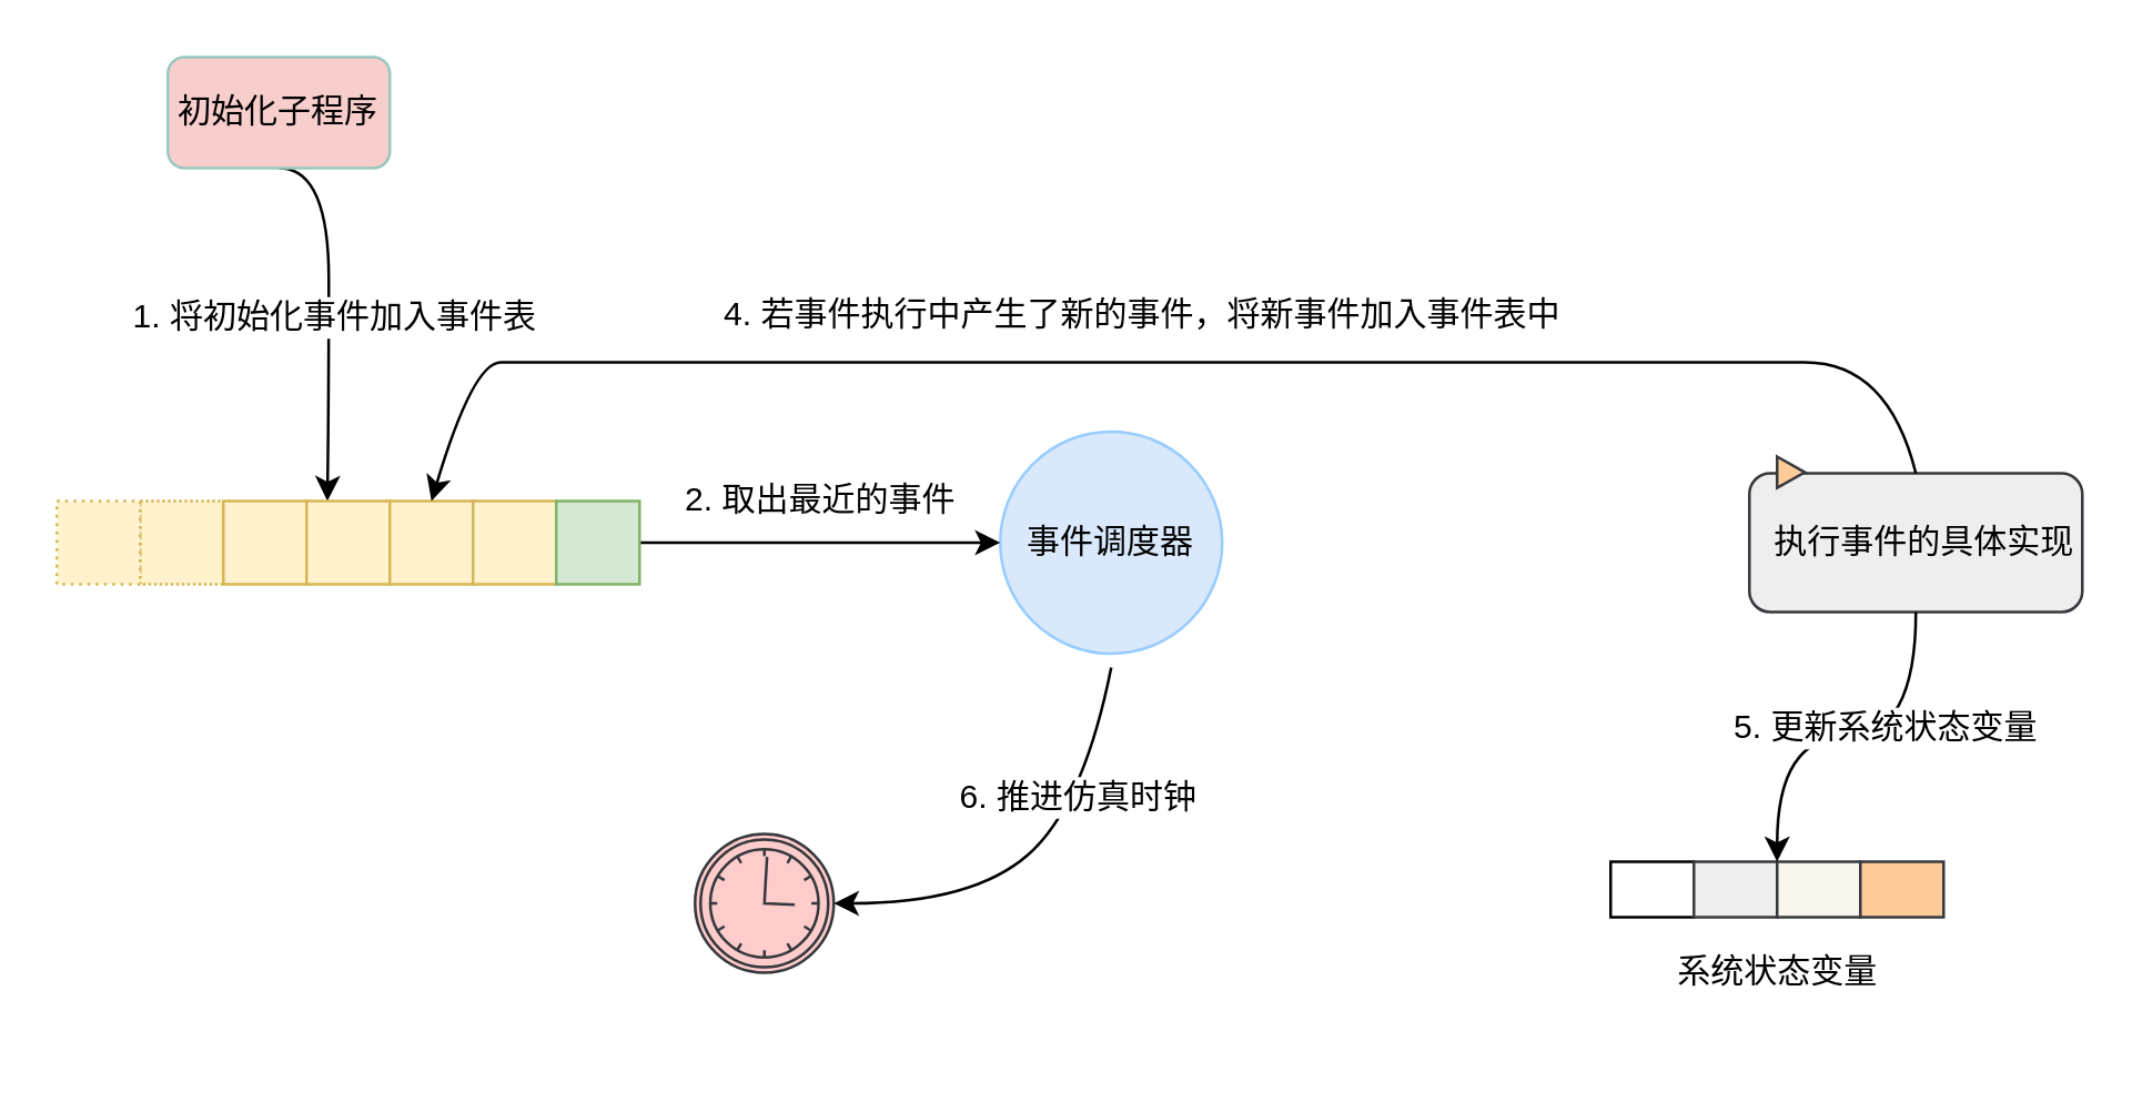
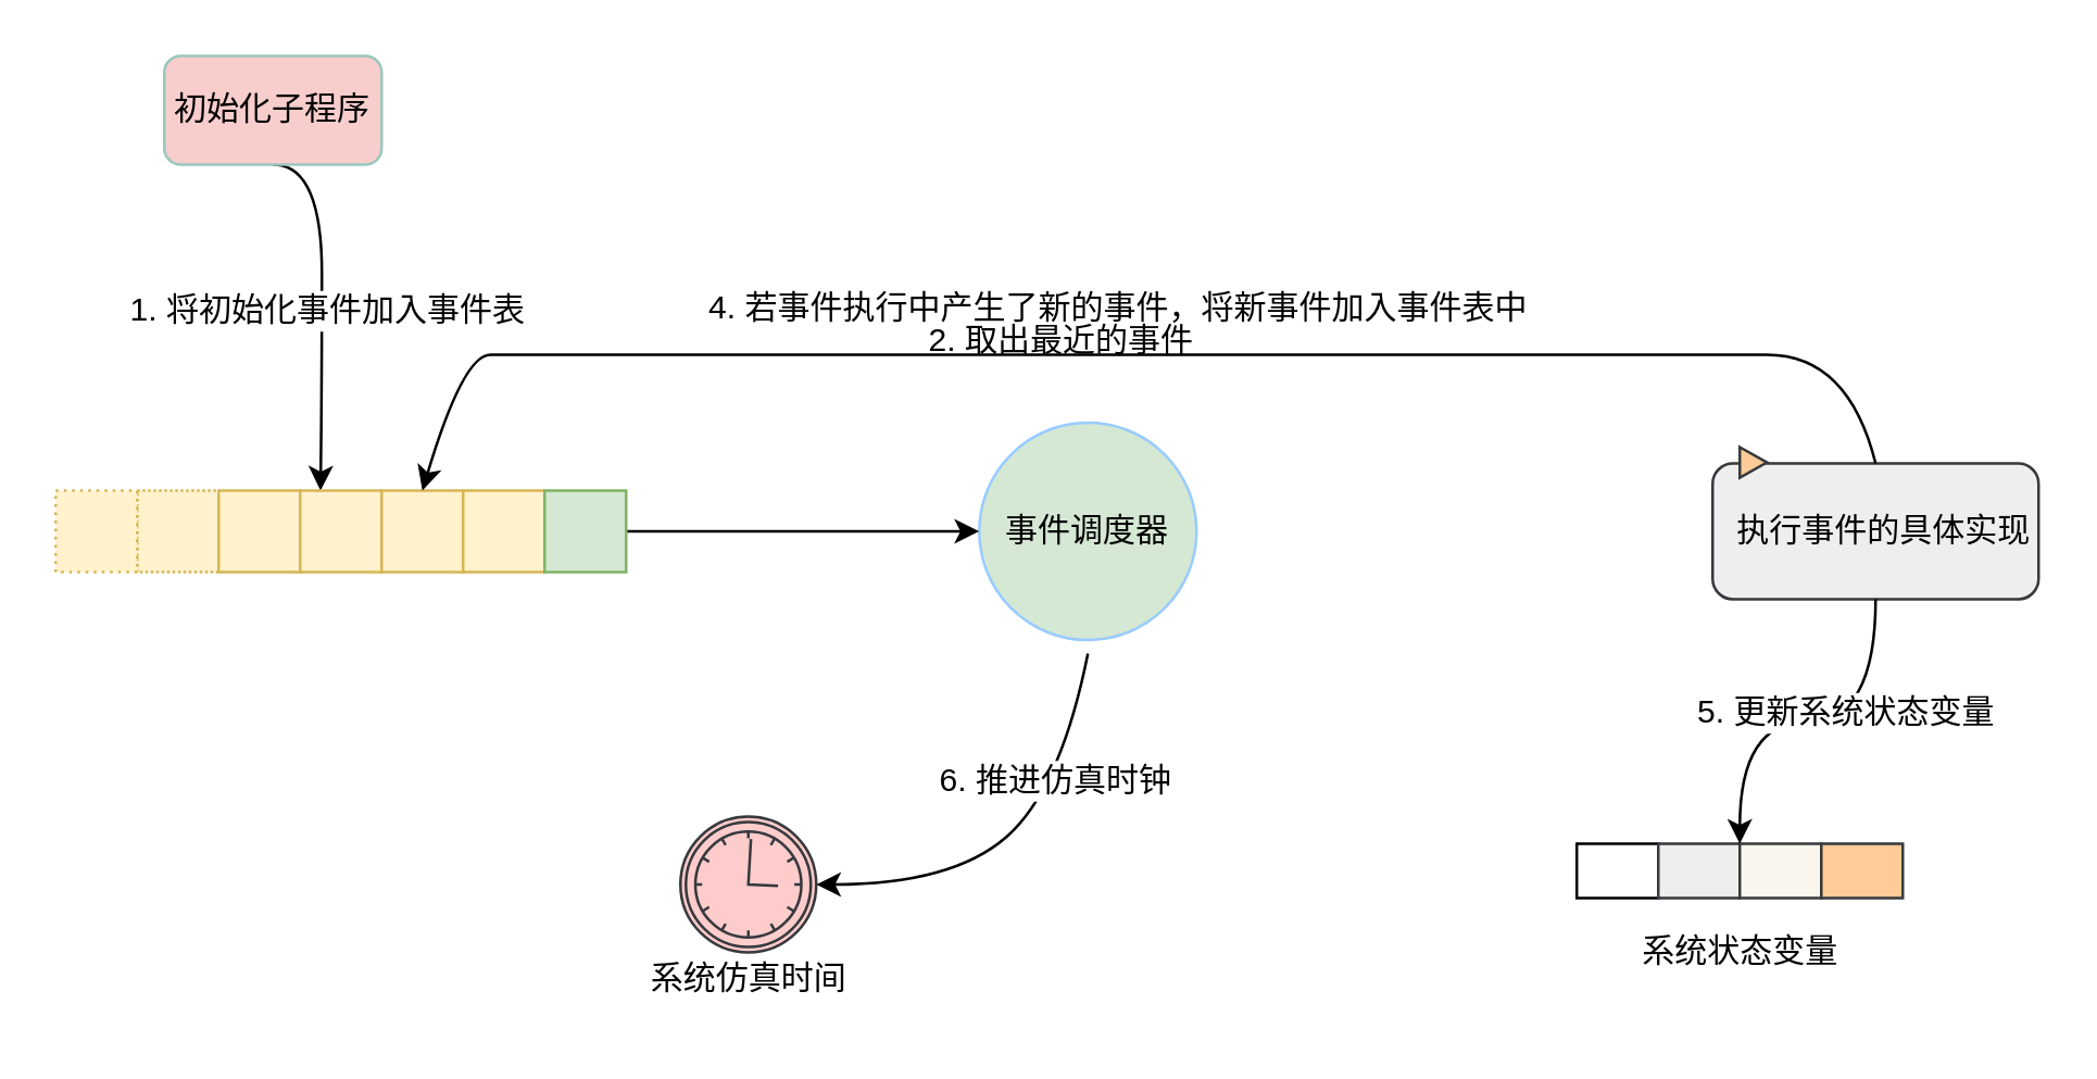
  <mxCell id="0" />
  <mxCell id="1" parent="0" />
  <mxCell id="2" value="" style="group" parent="1" vertex="1" connectable="0"><mxGeometry x="580" y="310" width="150" height="50" as="geometry" /></mxCell>
  <mxCell id="3" value="" style="rounded=0;whiteSpace=wrap;html=1;strokeWidth=1;" parent="2" vertex="1"><mxGeometry width="30" height="20" as="geometry" /></mxCell>
  <mxCell id="4" value="" style="rounded=0;whiteSpace=wrap;html=1;strokeWidth=1;fillColor=#eeeeee;strokeColor=#36393d;" parent="2" vertex="1"><mxGeometry x="30" width="30" height="20" as="geometry" /></mxCell>
  <mxCell id="5" value="" style="rounded=0;whiteSpace=wrap;html=1;strokeWidth=1;fillColor=#f9f7ed;strokeColor=#36393d;" parent="2" vertex="1"><mxGeometry x="60" width="30" height="20" as="geometry" /></mxCell>
  <mxCell id="6" value="" style="rounded=0;whiteSpace=wrap;html=1;strokeWidth=1;fillColor=#ffcc99;strokeColor=#36393d;" parent="2" vertex="1"><mxGeometry x="90" width="30" height="20" as="geometry" /></mxCell>
  <mxCell id="7" value="系统状态变量" style="text;html=1;align=center;verticalAlign=middle;resizable=0;points=[];autosize=1;" parent="2" vertex="1"><mxGeometry x="15" y="30" width="90" height="20" as="geometry" /></mxCell>
  <mxCell id="8" style="edgeStyle=orthogonalEdgeStyle;rounded=0;orthogonalLoop=1;jettySize=auto;html=1;curved=1;entryX=0.25;entryY=0;entryDx=0;entryDy=0;exitX=0.5;exitY=1;exitDx=0;exitDy=0;" parent="1" source="10" target="19" edge="1"><mxGeometry relative="1" as="geometry"><mxPoint x="200" y="160" as="targetPoint" /><Array as="points"><mxPoint x="118" y="60" /><mxPoint x="118" y="140" /></Array></mxGeometry></mxCell>
  <mxCell id="9" value="&lt;font color=&quot;#000000&quot; style=&quot;font-size: 12px&quot;&gt;1. 将初始化事件加入事件表&lt;/font&gt;" style="edgeLabel;html=1;align=center;verticalAlign=middle;resizable=0;points=[];fontColor=#6666FF;" parent="8" vertex="1" connectable="0"><mxGeometry x="0.029" y="1" relative="1" as="geometry"><mxPoint as="offset" /></mxGeometry></mxCell>
  <mxCell id="10" value="初始化子程序" style="rounded=1;whiteSpace=wrap;html=1;fillColor=#f8cecc;strokeColor=#9AC7BF;" parent="1" vertex="1"><mxGeometry x="60" y="20" width="80" height="40" as="geometry" /></mxCell>
  <mxCell id="11" value="" style="group" parent="1" vertex="1" connectable="0"><mxGeometry x="630" y="164" width="120" height="56" as="geometry" /></mxCell>
  <mxCell id="12" value="&amp;nbsp; 执行事件的具体实现" style="whiteSpace=wrap;html=1;strokeWidth=1;rounded=1;fillColor=#eeeeee;strokeColor=#36393d;" parent="11" vertex="1"><mxGeometry y="6" width="120" height="50" as="geometry" /></mxCell>
  <mxCell id="13" value="" style="triangle;whiteSpace=wrap;html=1;fillColor=#ffcc99;strokeColor=#36393d;" parent="11" vertex="1"><mxGeometry x="10" width="10" height="11.25" as="geometry" /></mxCell>
- <mxCell id="14" value="2. 取出最近的事件" style="text;html=1;align=center;verticalAlign=middle;resizable=0;points=[];autosize=1;" parent="1" vertex="1"><mxGeometry x="240" y="170" width="110" height="20" as="geometry" /></mxCell>
- <mxCell id="15" value="事件调度器" style="ellipse;whiteSpace=wrap;html=1;aspect=fixed;strokeWidth=1;fillColor=#DAE8FC;strokeColor=#99CCFF;" parent="1" vertex="1"><mxGeometry x="360" y="155" width="80" height="80" as="geometry" /></mxCell>
+ <mxCell id="14" value="2. 取出最近的事件" style="text;html=1;align=center;verticalAlign=middle;resizable=0;points=[];autosize=1;" parent="1" vertex="1"><mxGeometry x="335" y="115" width="110" height="20" as="geometry" /></mxCell>
+ <mxCell id="15" value="事件调度器" style="ellipse;whiteSpace=wrap;html=1;aspect=fixed;strokeWidth=1;fillColor=#d5e8d4;strokeColor=#99CCFF;" parent="1" vertex="1"><mxGeometry x="360" y="155" width="80" height="80" as="geometry" /></mxCell>
  <mxCell id="16" value="" style="endArrow=classic;html=1;exitX=1;exitY=0.5;exitDx=0;exitDy=0;entryX=0;entryY=0.5;entryDx=0;entryDy=0;" parent="1" source="22" target="15" edge="1"><mxGeometry x="20" y="350" width="50" height="50" as="geometry"><mxPoint x="180" y="215" as="sourcePoint" /><mxPoint x="230" y="165" as="targetPoint" /></mxGeometry></mxCell>
  <mxCell id="17" value="" style="whiteSpace=wrap;html=1;aspect=fixed;strokeWidth=1;dashed=1;dashPattern=1 1;fillColor=#fff2cc;strokeColor=#d6b656;" parent="1" vertex="1"><mxGeometry x="50" y="180" width="30" height="30" as="geometry" /></mxCell>
  <mxCell id="18" value="" style="whiteSpace=wrap;html=1;aspect=fixed;strokeWidth=1;fillColor=#fff2cc;strokeColor=#d6b656;" parent="1" vertex="1"><mxGeometry x="80" y="180" width="30" height="30" as="geometry" /></mxCell>
  <mxCell id="19" value="" style="whiteSpace=wrap;html=1;aspect=fixed;strokeWidth=1;fillColor=#fff2cc;strokeColor=#d6b656;" parent="1" vertex="1"><mxGeometry x="110" y="180" width="30" height="30" as="geometry" /></mxCell>
  <mxCell id="20" value="" style="whiteSpace=wrap;html=1;aspect=fixed;strokeWidth=1;fillColor=#fff2cc;strokeColor=#d6b656;" parent="1" vertex="1"><mxGeometry x="140" y="180" width="30" height="30" as="geometry" /></mxCell>
  <mxCell id="21" value="" style="whiteSpace=wrap;html=1;aspect=fixed;strokeWidth=1;fillColor=#fff2cc;strokeColor=#d6b656;" parent="1" vertex="1"><mxGeometry x="170" y="180" width="30" height="30" as="geometry" /></mxCell>
  <mxCell id="22" value="" style="whiteSpace=wrap;html=1;aspect=fixed;strokeWidth=1;fillColor=#d5e8d4;strokeColor=#82b366;" parent="1" vertex="1"><mxGeometry x="200" y="180" width="30" height="30" as="geometry" /></mxCell>
  <mxCell id="23" value="" style="whiteSpace=wrap;html=1;aspect=fixed;strokeWidth=1;dashed=1;dashPattern=1 2;fillColor=#fff2cc;strokeColor=#d6b656;" parent="1" vertex="1"><mxGeometry x="20" y="180" width="30" height="30" as="geometry" /></mxCell>
  <mxCell id="24" value="" style="group" parent="1" vertex="1" connectable="0"><mxGeometry x="230" y="300" width="90" height="75" as="geometry" /></mxCell>
+ <mxCell id="25" value="系统仿真时间" style="text;html=1;align=center;verticalAlign=middle;resizable=0;points=[];autosize=1;" parent="24" vertex="1"><mxGeometry y="50" width="90" height="20" as="geometry" /></mxCell>
  <mxCell id="26" value="" style="shape=mxgraph.bpmn.shape;html=1;verticalLabelPosition=bottom;labelBackgroundColor=#ffffff;verticalAlign=top;align=center;perimeter=ellipsePerimeter;outlineConnect=0;outline=boundInt;symbol=timer;rounded=1;glass=0;sketch=0;fillColor=#ffcccc;strokeColor=#36393d;" parent="24" vertex="1"><mxGeometry x="20" width="50" height="50" as="geometry" /></mxCell>
  <mxCell id="27" value="" style="curved=1;endArrow=classic;html=1;strokeWidth=1;" parent="1" edge="1"><mxGeometry width="50" height="50" relative="1" as="geometry"><mxPoint x="400" y="240" as="sourcePoint" /><mxPoint x="300" y="325" as="targetPoint" /><Array as="points"><mxPoint x="390" y="290" /><mxPoint x="350" y="325" /></Array></mxGeometry></mxCell>
  <mxCell id="28" value="&lt;font style=&quot;font-size: 12px&quot;&gt;6. 推进仿真时钟&lt;/font&gt;" style="edgeLabel;html=1;align=center;verticalAlign=middle;resizable=0;points=[];" parent="27" vertex="1" connectable="0"><mxGeometry x="-0.111" y="-5" relative="1" as="geometry"><mxPoint x="14.76" y="-11.79" as="offset" /></mxGeometry></mxCell>
  <mxCell id="29" value="" style="curved=1;endArrow=classic;html=1;strokeWidth=1;entryX=0.5;entryY=0;entryDx=0;entryDy=0;exitX=0.5;exitY=0;exitDx=0;exitDy=0;" parent="1" source="12" target="20" edge="1"><mxGeometry width="50" height="50" relative="1" as="geometry"><mxPoint x="690" y="160" as="sourcePoint" /><mxPoint x="230" y="63" as="targetPoint" /><Array as="points"><mxPoint x="680" y="130" /><mxPoint x="620" y="130" /><mxPoint x="430" y="130" /><mxPoint x="300" y="130" /><mxPoint x="190" y="130" /><mxPoint x="170" y="130" /></Array></mxGeometry></mxCell>
  <mxCell id="30" value="&lt;span style=&quot;font-size: 12px&quot;&gt;4. 若事件执行中产生了新的事件，将新事件加入事件表中&lt;/span&gt;" style="edgeLabel;html=1;align=center;verticalAlign=middle;resizable=0;points=[];labelBackgroundColor=none;" parent="29" vertex="1" connectable="0"><mxGeometry x="-0.202" y="14" relative="1" as="geometry"><mxPoint x="-70.23" y="-31.91" as="offset" /></mxGeometry></mxCell>
  <mxCell id="31" style="rounded=0;orthogonalLoop=1;jettySize=auto;html=1;entryX=1;entryY=0;entryDx=0;entryDy=0;strokeWidth=1;edgeStyle=orthogonalEdgeStyle;curved=1;" parent="1" source="12" target="4" edge="1"><mxGeometry relative="1" as="geometry" /></mxCell>
  <mxCell id="32" value="&lt;span style=&quot;color: rgb(0, 0, 0); font-size: 12px;&quot;&gt;5. 更新系统状态变量&lt;/span&gt;" style="edgeLabel;html=1;align=center;verticalAlign=middle;resizable=0;points=[];fontColor=#6666FF;labelBackgroundColor=#ffffff;" parent="31" vertex="1" connectable="0"><mxGeometry x="-0.186" y="-4" relative="1" as="geometry"><mxPoint as="offset" /></mxGeometry></mxCell>
